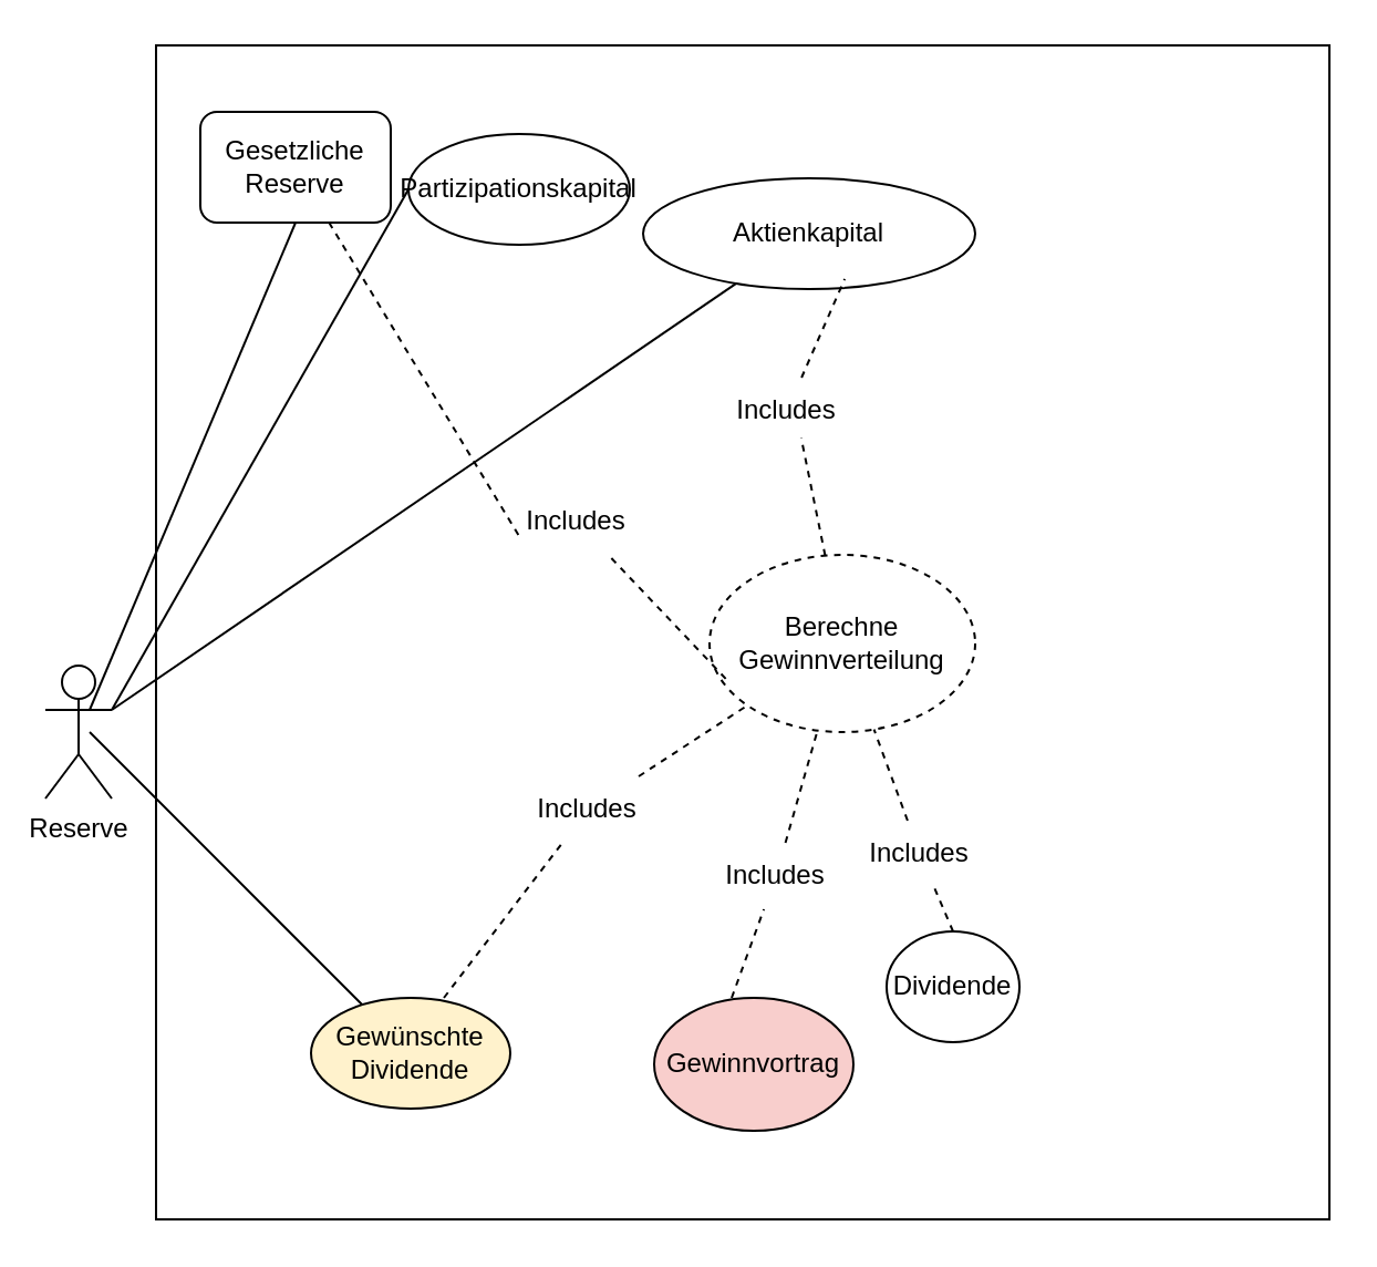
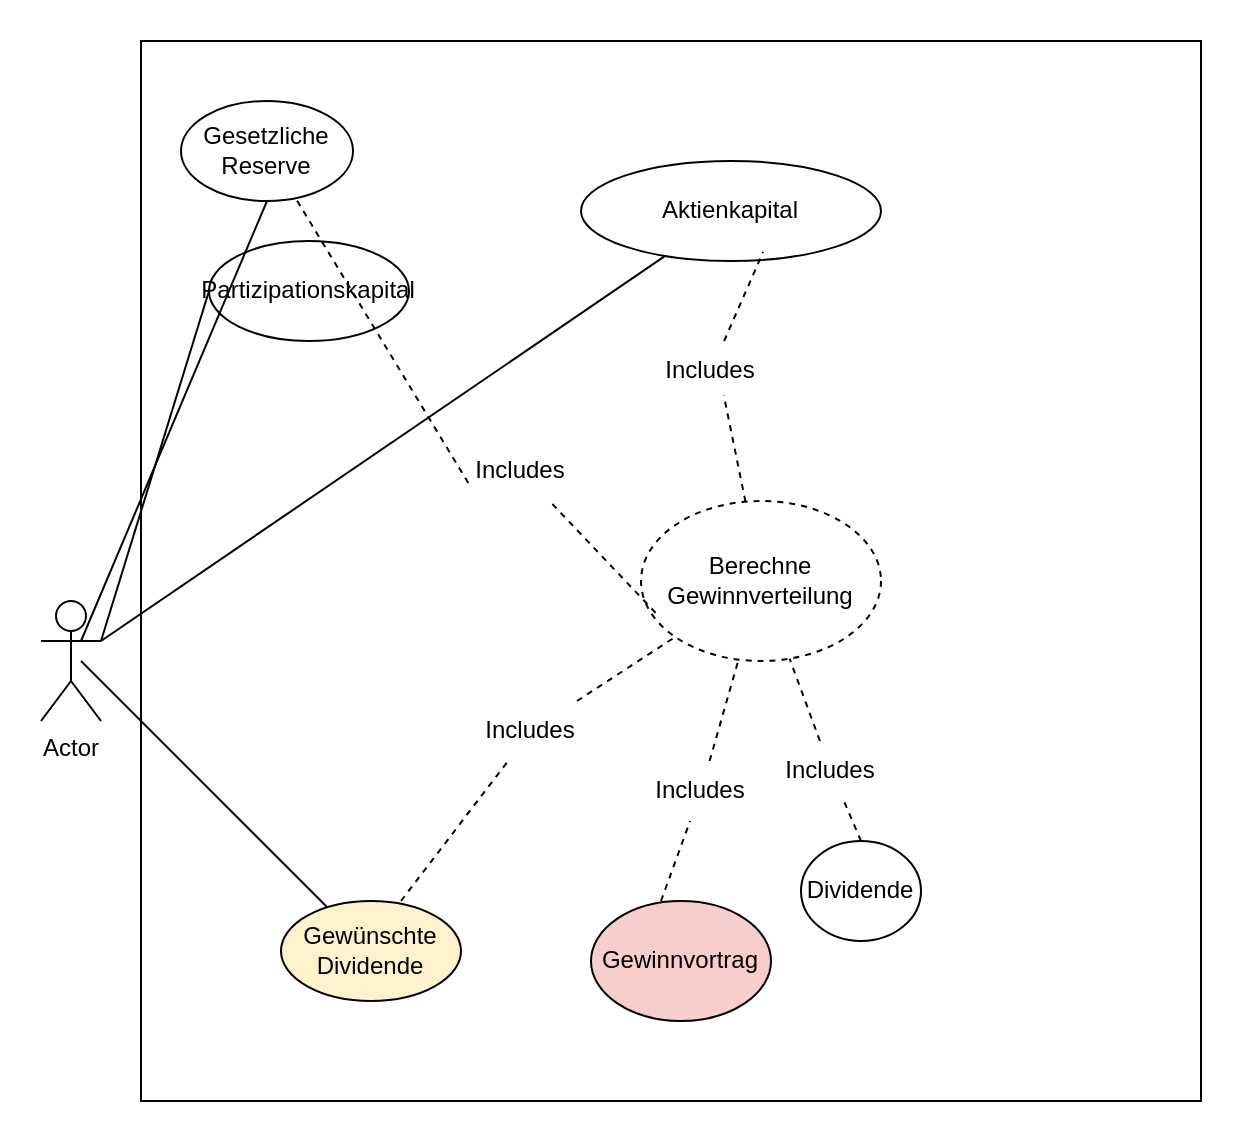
  <mxCell id="0" />
  <mxCell id="1" parent="0" />
  <mxCell id="2" value="" style="whiteSpace=wrap;html=1;aspect=fixed;movable=0;resizable=0;rotatable=0;deletable=0;editable=0;locked=1;connectable=0;" parent="1" vertex="1"><mxGeometry x="70" y="20" width="530" height="530" as="geometry" /></mxCell>
- <mxCell id="3" value="Reserve" style="shape=umlActor;verticalLabelPosition=bottom;verticalAlign=top;html=1;outlineConnect=0;" parent="1" vertex="1"><mxGeometry x="20" y="300" width="30" height="60" as="geometry" /></mxCell>
+ <mxCell id="3" value="Actor" style="shape=umlActor;verticalLabelPosition=bottom;verticalAlign=top;html=1;outlineConnect=0;" parent="1" vertex="1"><mxGeometry x="20" y="300" width="30" height="60" as="geometry" /></mxCell>
  <mxCell id="4" value="Dividende" style="ellipse;whiteSpace=wrap;html=1;" parent="1" vertex="1"><mxGeometry x="400" y="420" width="60" height="50" as="geometry" /></mxCell>
- <mxCell id="5" value="Partizipationskapital" style="ellipse;whiteSpace=wrap;html=1;" parent="1" vertex="1"><mxGeometry x="184" y="60" width="100" height="50" as="geometry" /></mxCell>
+ <mxCell id="5" value="Partizipationskapital" style="ellipse;whiteSpace=wrap;html=1;" parent="1" vertex="1"><mxGeometry x="104" y="120" width="100" height="50" as="geometry" /></mxCell>
  <mxCell id="6" value="Aktienkapital" style="ellipse;whiteSpace=wrap;html=1;" parent="1" vertex="1"><mxGeometry x="290" y="80" width="150" height="50" as="geometry" /></mxCell>
- <mxCell id="7" value="Gesetzliche Reserve" style="whiteSpace=wrap;html=1;rounded=1;" parent="1" vertex="1"><mxGeometry x="90" y="50" width="86" height="50" as="geometry" /></mxCell>
+ <mxCell id="7" value="Gesetzliche Reserve" style="ellipse;whiteSpace=wrap;html=1;" parent="1" vertex="1"><mxGeometry x="90" y="50" width="86" height="50" as="geometry" /></mxCell>
  <mxCell id="8" value="Gewinnvortrag" style="ellipse;whiteSpace=wrap;html=1;fillColor=#f8cecc;" parent="1" vertex="1"><mxGeometry x="295" y="450" width="90" height="60" as="geometry" /></mxCell>
  <mxCell id="9" value="Gewünschte Dividende" style="ellipse;whiteSpace=wrap;html=1;fillColor=#fff2cc;" parent="1" vertex="1"><mxGeometry x="140" y="450" width="90" height="50" as="geometry" /></mxCell>
  <mxCell id="10" value="" style="endArrow=none;html=1;rounded=0;entryX=0.5;entryY=1;entryDx=0;entryDy=0;" parent="1" target="7" edge="1"><mxGeometry width="50" height="50" relative="1" as="geometry"><mxPoint x="40" y="320" as="sourcePoint" /><mxPoint x="110" y="240" as="targetPoint" /></mxGeometry></mxCell>
  <mxCell id="11" value="" style="endArrow=none;html=1;rounded=0;entryX=0;entryY=0.5;entryDx=0;entryDy=0;" parent="1" target="5" edge="1"><mxGeometry width="50" height="50" relative="1" as="geometry"><mxPoint x="50" y="320" as="sourcePoint" /><mxPoint x="100" y="270" as="targetPoint" /></mxGeometry></mxCell>
  <mxCell id="12" value="" style="endArrow=none;html=1;rounded=0;" parent="1" target="6" edge="1"><mxGeometry width="50" height="50" relative="1" as="geometry"><mxPoint x="50" y="320" as="sourcePoint" /><mxPoint x="100" y="270" as="targetPoint" /></mxGeometry></mxCell>
  <mxCell id="13" value="" style="endArrow=none;html=1;rounded=0;" parent="1" target="9" edge="1"><mxGeometry width="50" height="50" relative="1" as="geometry"><mxPoint x="40" y="330" as="sourcePoint" /><mxPoint x="90" y="300" as="targetPoint" /></mxGeometry></mxCell>
  <mxCell id="14" value="Berechne Gewinnverteilung" style="ellipse;whiteSpace=wrap;html=1;dashed=1;" parent="1" vertex="1"><mxGeometry x="320" y="250" width="120" height="80" as="geometry" /></mxCell>
  <mxCell id="15" value="" style="endArrow=none;dashed=1;html=1;rounded=0;entryX=0.607;entryY=0.909;entryDx=0;entryDy=0;entryPerimeter=0;" parent="1" source="29" target="6" edge="1"><mxGeometry width="50" height="50" relative="1" as="geometry"><mxPoint x="370" y="240" as="sourcePoint" /><mxPoint x="420" y="190" as="targetPoint" /></mxGeometry></mxCell>
  <mxCell id="16" value="" style="endArrow=none;dashed=1;html=1;rounded=0;exitX=0.061;exitY=0.699;exitDx=0;exitDy=0;exitPerimeter=0;" parent="1" source="27" target="7" edge="1"><mxGeometry width="50" height="50" relative="1" as="geometry"><mxPoint x="176" y="290" as="sourcePoint" /><mxPoint x="226" y="240" as="targetPoint" /></mxGeometry></mxCell>
  <mxCell id="17" value="" style="endArrow=none;dashed=1;html=1;rounded=0;" parent="1" source="25" target="14" edge="1"><mxGeometry width="50" height="50" relative="1" as="geometry"><mxPoint x="430" y="420" as="sourcePoint" /><mxPoint x="480" y="370" as="targetPoint" /></mxGeometry></mxCell>
  <mxCell id="18" value="" style="endArrow=none;dashed=1;html=1;rounded=0;" parent="1" source="23" target="14" edge="1"><mxGeometry width="50" height="50" relative="1" as="geometry"><mxPoint x="330" y="450" as="sourcePoint" /><mxPoint x="380" y="400" as="targetPoint" /></mxGeometry></mxCell>
  <mxCell id="19" value="" style="endArrow=none;dashed=1;html=1;rounded=0;" parent="1" source="21" target="14" edge="1"><mxGeometry width="50" height="50" relative="1" as="geometry"><mxPoint x="200" y="450" as="sourcePoint" /><mxPoint x="250" y="400" as="targetPoint" /></mxGeometry></mxCell>
  <mxCell id="20" value="" style="endArrow=none;dashed=1;html=1;rounded=0;" parent="1" target="21" edge="1"><mxGeometry width="50" height="50" relative="1" as="geometry"><mxPoint x="200" y="450" as="sourcePoint" /><mxPoint x="344" y="322" as="targetPoint" /></mxGeometry></mxCell>
  <mxCell id="21" value="Includes" style="text;html=1;strokeColor=none;fillColor=none;align=center;verticalAlign=middle;whiteSpace=wrap;rounded=0;" parent="1" vertex="1"><mxGeometry x="235" y="350" width="60" height="30" as="geometry" /></mxCell>
  <mxCell id="22" value="" style="endArrow=none;dashed=1;html=1;rounded=0;" parent="1" target="23" edge="1"><mxGeometry width="50" height="50" relative="1" as="geometry"><mxPoint x="330" y="450" as="sourcePoint" /><mxPoint x="368" y="329" as="targetPoint" /></mxGeometry></mxCell>
  <mxCell id="23" value="Includes" style="text;html=1;strokeColor=none;fillColor=none;align=center;verticalAlign=middle;whiteSpace=wrap;rounded=0;" parent="1" vertex="1"><mxGeometry x="320" y="380" width="60" height="30" as="geometry" /></mxCell>
  <mxCell id="24" value="" style="endArrow=none;dashed=1;html=1;rounded=0;" parent="1" target="25" edge="1"><mxGeometry width="50" height="50" relative="1" as="geometry"><mxPoint x="430" y="420" as="sourcePoint" /><mxPoint x="395" y="329" as="targetPoint" /></mxGeometry></mxCell>
  <mxCell id="25" value="Includes" style="text;html=1;strokeColor=none;fillColor=none;align=center;verticalAlign=middle;whiteSpace=wrap;rounded=0;" parent="1" vertex="1"><mxGeometry x="385" y="370" width="60" height="30" as="geometry" /></mxCell>
  <mxCell id="26" value="" style="endArrow=none;dashed=1;html=1;rounded=0;exitX=0.061;exitY=0.699;exitDx=0;exitDy=0;exitPerimeter=0;" parent="1" source="14" target="27" edge="1"><mxGeometry width="50" height="50" relative="1" as="geometry"><mxPoint x="327" y="306" as="sourcePoint" /><mxPoint x="152" y="97" as="targetPoint" /></mxGeometry></mxCell>
  <mxCell id="27" value="Includes" style="text;html=1;strokeColor=none;fillColor=none;align=center;verticalAlign=middle;whiteSpace=wrap;rounded=0;" parent="1" vertex="1"><mxGeometry x="230" y="220" width="60" height="30" as="geometry" /></mxCell>
  <mxCell id="28" value="" style="endArrow=none;dashed=1;html=1;rounded=0;entryX=0.607;entryY=0.909;entryDx=0;entryDy=0;entryPerimeter=0;" parent="1" source="14" target="29" edge="1"><mxGeometry width="50" height="50" relative="1" as="geometry"><mxPoint x="372" y="250" as="sourcePoint" /><mxPoint x="345" y="125" as="targetPoint" /></mxGeometry></mxCell>
  <mxCell id="29" value="Includes" style="text;html=1;strokeColor=none;fillColor=none;align=center;verticalAlign=middle;whiteSpace=wrap;rounded=0;" parent="1" vertex="1"><mxGeometry x="325" y="170" width="60" height="30" as="geometry" /></mxCell>
